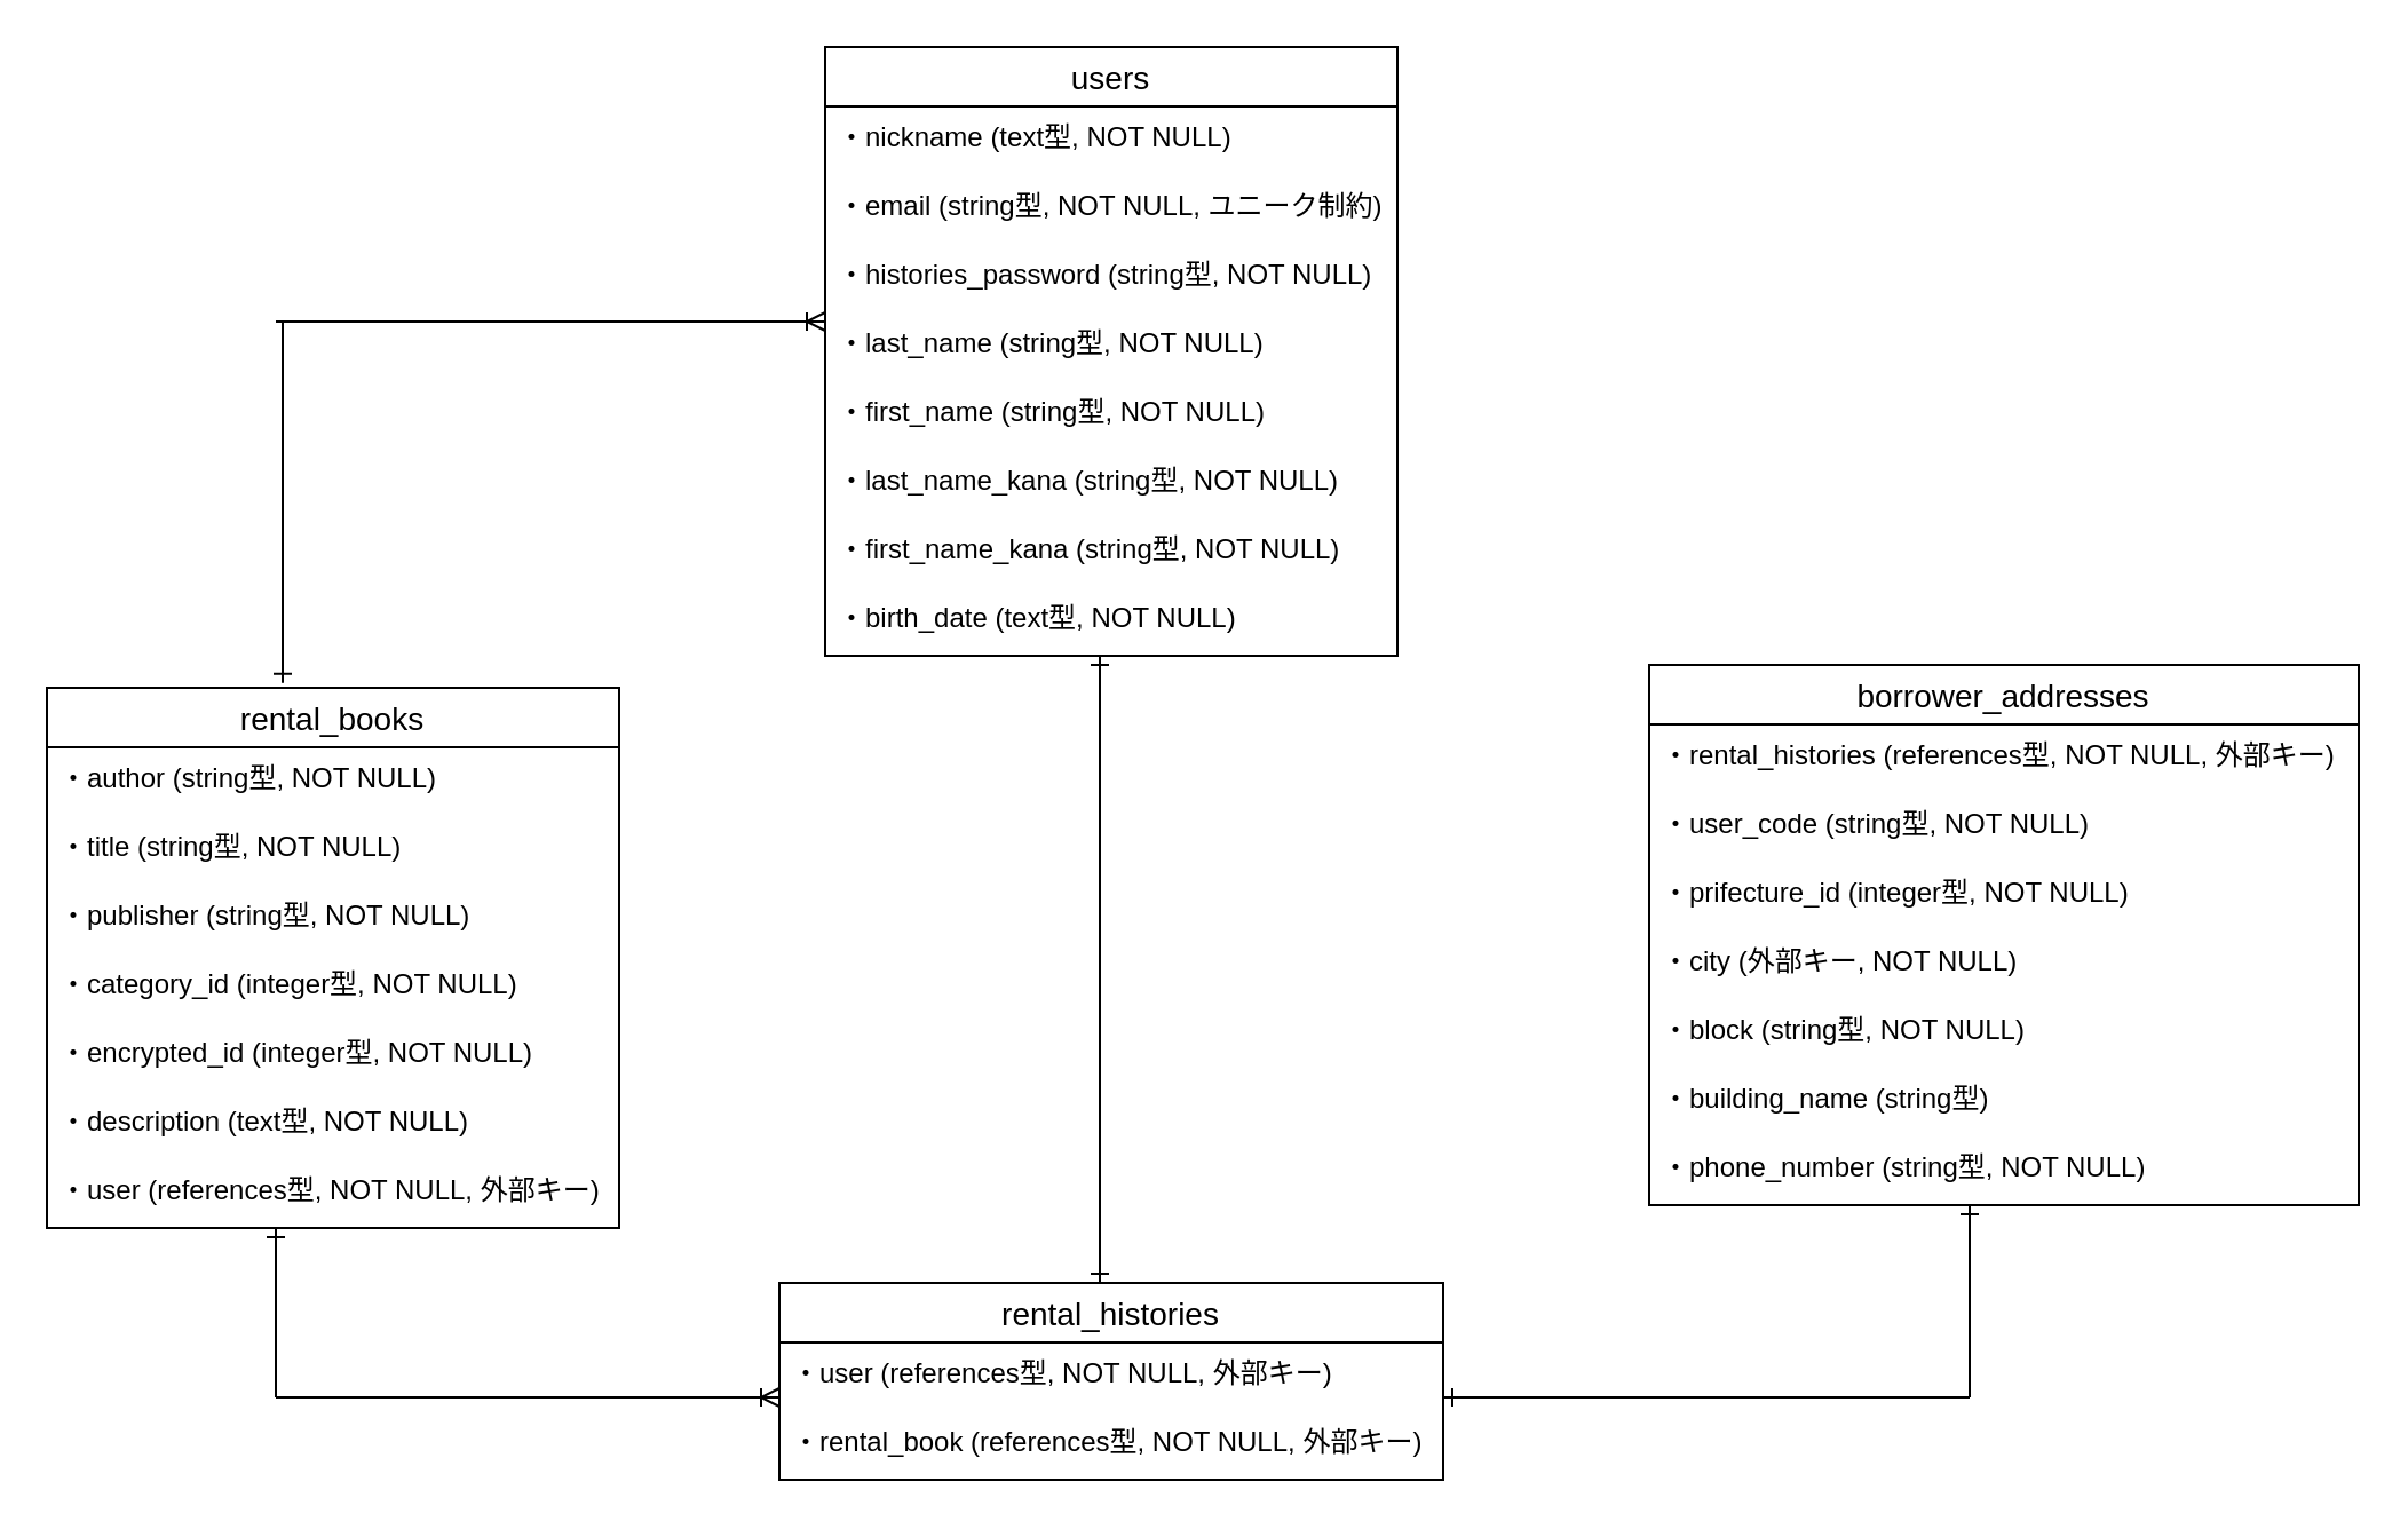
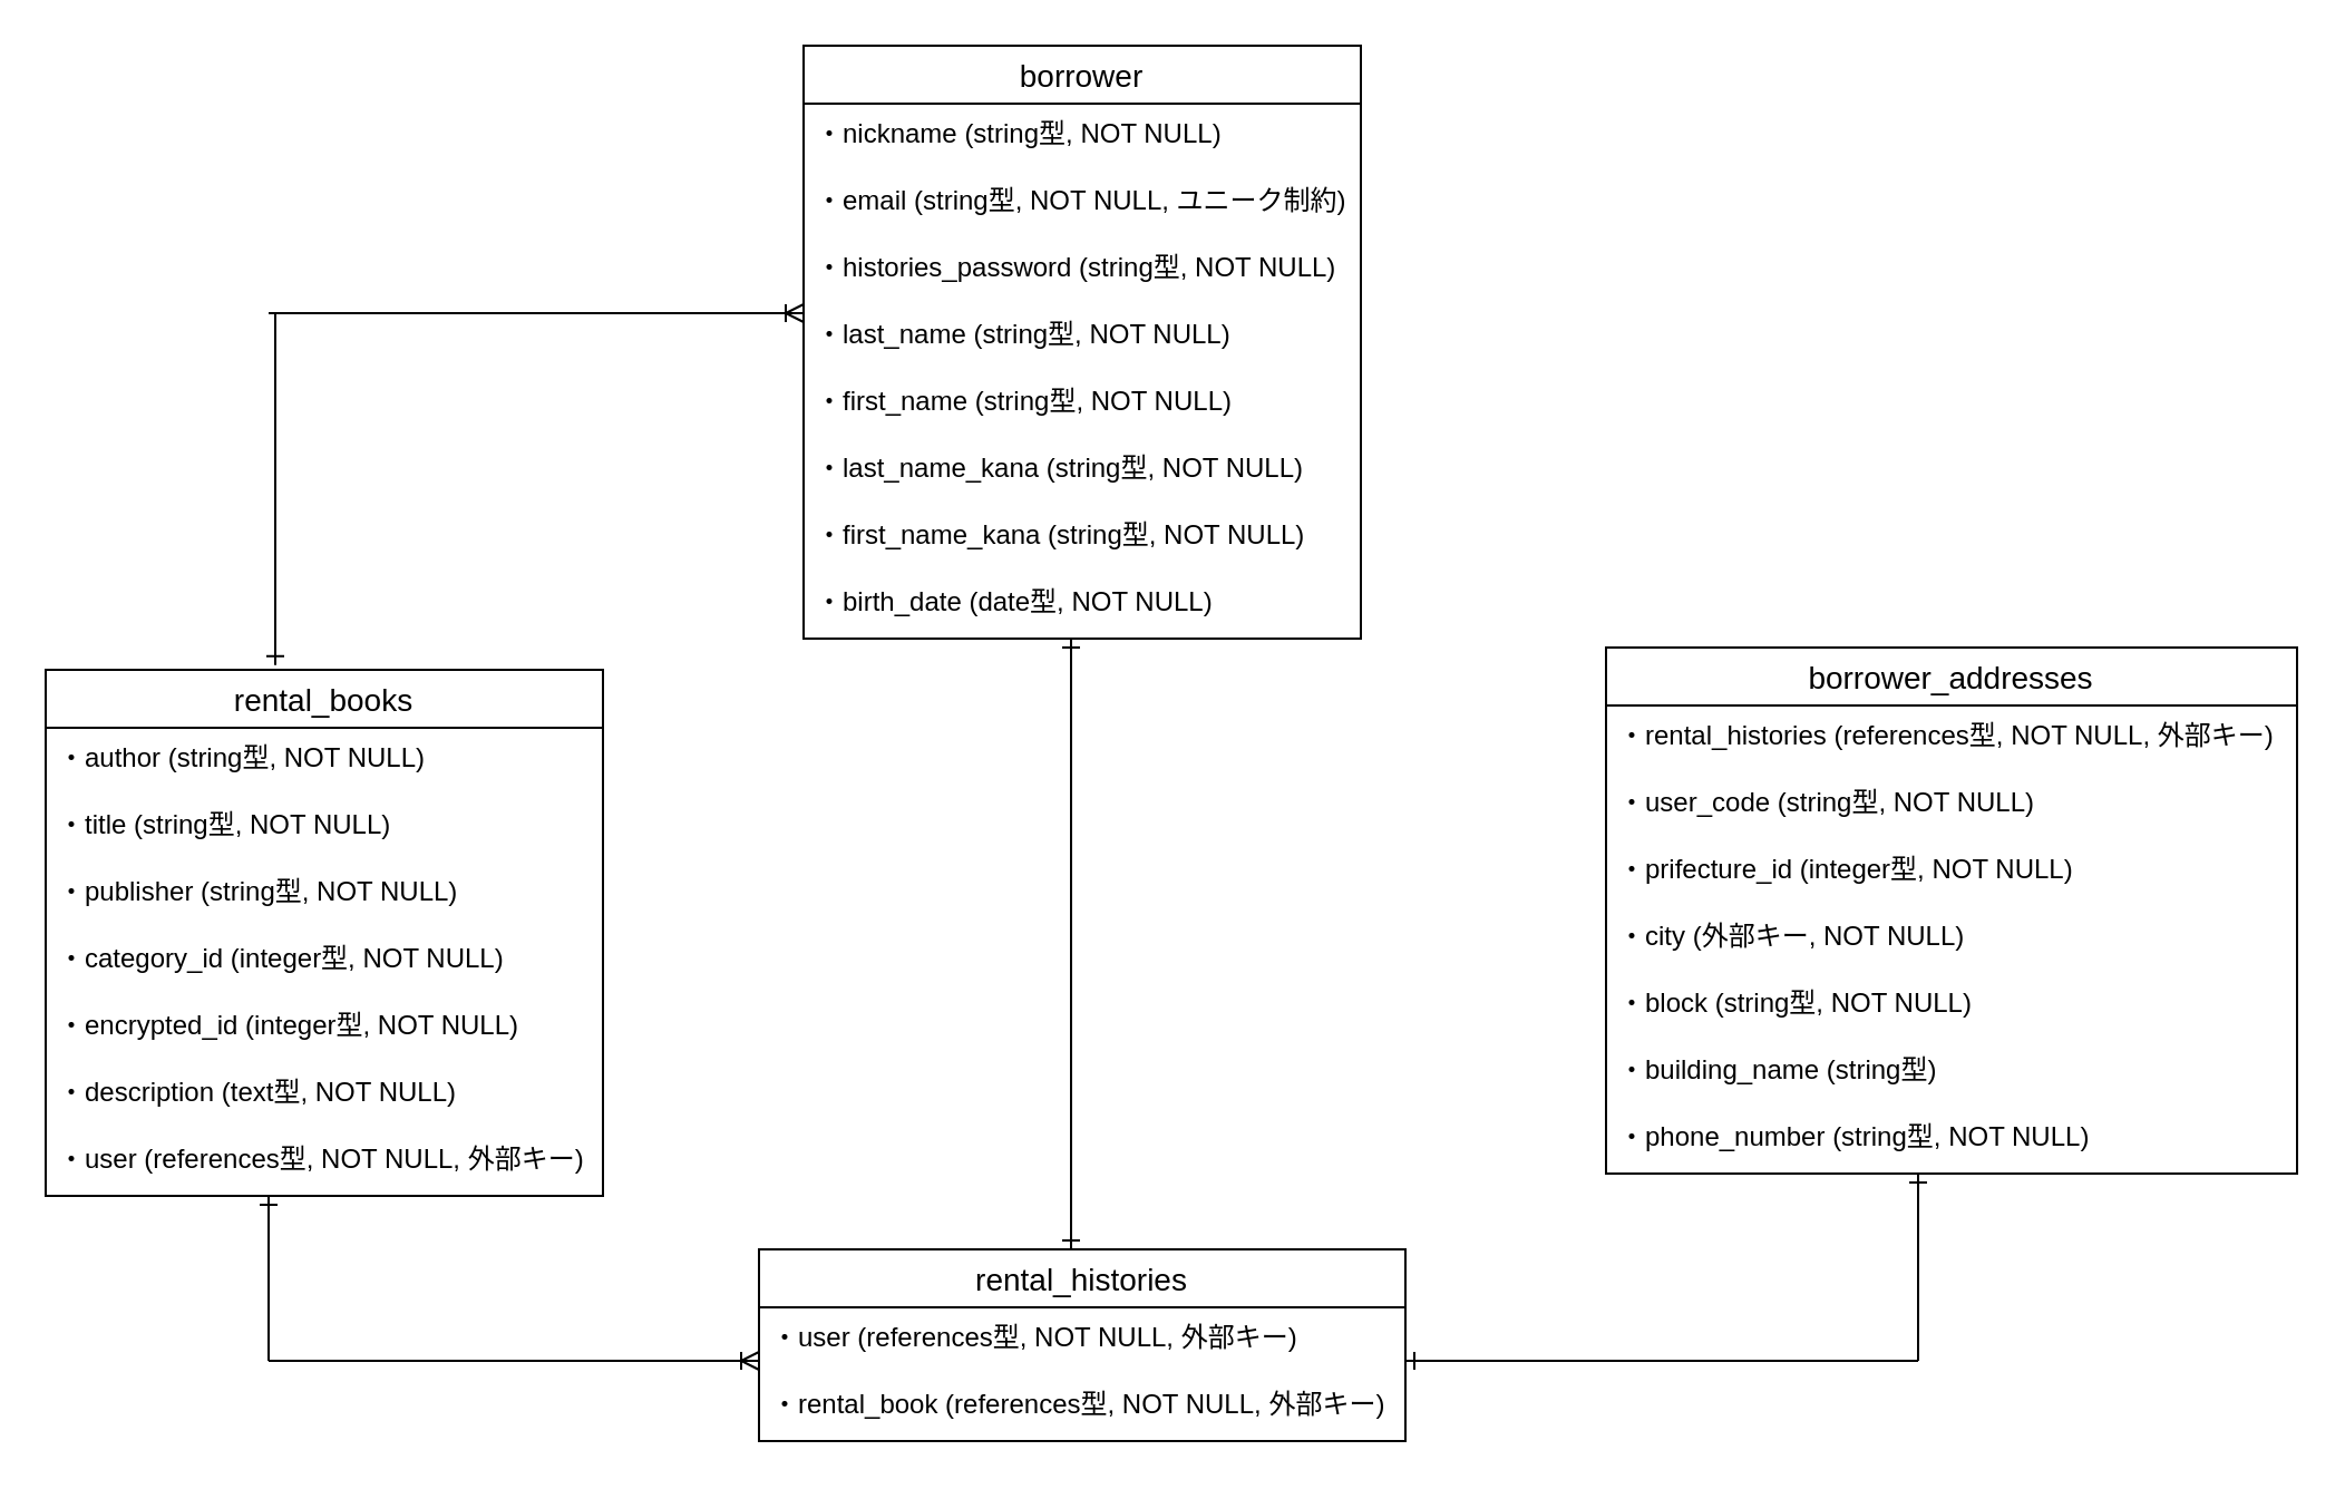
  <mxCell id="0" />
  <mxCell id="1" parent="0" />
- <mxCell id="2" value="users" style="swimlane;fontStyle=0;childLayout=stackLayout;horizontal=1;startSize=26;horizontalStack=0;resizeParent=1;resizeParentMax=0;resizeLast=0;collapsible=1;marginBottom=0;align=center;fontSize=14;" vertex="1" parent="1"><mxGeometry x="360" y="20" width="250" height="266" as="geometry" /></mxCell>
- <mxCell id="3" value="・nickname (text型, NOT NULL)" style="text;strokeColor=none;fillColor=none;spacingLeft=4;spacingRight=4;overflow=hidden;rotatable=0;points=[[0,0.5],[1,0.5]];portConstraint=eastwest;fontSize=12;" vertex="1" parent="2"><mxGeometry y="26" width="250" height="30" as="geometry" /></mxCell>
+ <mxCell id="2" value="borrower" style="swimlane;fontStyle=0;childLayout=stackLayout;horizontal=1;startSize=26;horizontalStack=0;resizeParent=1;resizeParentMax=0;resizeLast=0;collapsible=1;marginBottom=0;align=center;fontSize=14;" vertex="1" parent="1"><mxGeometry x="360" y="20" width="250" height="266" as="geometry" /></mxCell>
+ <mxCell id="3" value="・nickname (string型, NOT NULL)" style="text;strokeColor=none;fillColor=none;spacingLeft=4;spacingRight=4;overflow=hidden;rotatable=0;points=[[0,0.5],[1,0.5]];portConstraint=eastwest;fontSize=12;" vertex="1" parent="2"><mxGeometry y="26" width="250" height="30" as="geometry" /></mxCell>
  <mxCell id="4" value="・email (string型, NOT NULL, ユニーク制約)" style="text;strokeColor=none;fillColor=none;spacingLeft=4;spacingRight=4;overflow=hidden;rotatable=0;points=[[0,0.5],[1,0.5]];portConstraint=eastwest;fontSize=12;" vertex="1" parent="2"><mxGeometry y="56" width="250" height="30" as="geometry" /></mxCell>
  <mxCell id="5" value="・histories_password (string型, NOT NULL)" style="text;strokeColor=none;fillColor=none;spacingLeft=4;spacingRight=4;overflow=hidden;rotatable=0;points=[[0,0.5],[1,0.5]];portConstraint=eastwest;fontSize=12;" vertex="1" parent="2"><mxGeometry y="86" width="250" height="30" as="geometry" /></mxCell>
  <mxCell id="6" value="・last_name (string型, NOT NULL)" style="text;strokeColor=none;fillColor=none;spacingLeft=4;spacingRight=4;overflow=hidden;rotatable=0;points=[[0,0.5],[1,0.5]];portConstraint=eastwest;fontSize=12;" vertex="1" parent="2"><mxGeometry y="116" width="250" height="30" as="geometry" /></mxCell>
  <mxCell id="7" value="・first_name (string型, NOT NULL)" style="text;strokeColor=none;fillColor=none;spacingLeft=4;spacingRight=4;overflow=hidden;rotatable=0;points=[[0,0.5],[1,0.5]];portConstraint=eastwest;fontSize=12;" vertex="1" parent="2"><mxGeometry y="146" width="250" height="30" as="geometry" /></mxCell>
  <mxCell id="8" value="・last_name_kana (string型, NOT NULL)" style="text;strokeColor=none;fillColor=none;spacingLeft=4;spacingRight=4;overflow=hidden;rotatable=0;points=[[0,0.5],[1,0.5]];portConstraint=eastwest;fontSize=12;" vertex="1" parent="2"><mxGeometry y="176" width="250" height="30" as="geometry" /></mxCell>
  <mxCell id="9" value="・first_name_kana (string型, NOT NULL)" style="text;strokeColor=none;fillColor=none;spacingLeft=4;spacingRight=4;overflow=hidden;rotatable=0;points=[[0,0.5],[1,0.5]];portConstraint=eastwest;fontSize=12;" vertex="1" parent="2"><mxGeometry y="206" width="250" height="30" as="geometry" /></mxCell>
- <mxCell id="10" value="・birth_date (text型, NOT NULL)" style="text;strokeColor=none;fillColor=none;spacingLeft=4;spacingRight=4;overflow=hidden;rotatable=0;points=[[0,0.5],[1,0.5]];portConstraint=eastwest;fontSize=12;" vertex="1" parent="2"><mxGeometry y="236" width="250" height="30" as="geometry" /></mxCell>
+ <mxCell id="10" value="・birth_date (date型, NOT NULL)" style="text;strokeColor=none;fillColor=none;spacingLeft=4;spacingRight=4;overflow=hidden;rotatable=0;points=[[0,0.5],[1,0.5]];portConstraint=eastwest;fontSize=12;" vertex="1" parent="2"><mxGeometry y="236" width="250" height="30" as="geometry" /></mxCell>
  <mxCell id="11" value="rental_books" style="swimlane;fontStyle=0;childLayout=stackLayout;horizontal=1;startSize=26;horizontalStack=0;resizeParent=1;resizeParentMax=0;resizeLast=0;collapsible=1;marginBottom=0;align=center;fontSize=14;html=0;" vertex="1" parent="1"><mxGeometry x="20" y="300" width="250" height="236" as="geometry" /></mxCell>
  <mxCell id="12" value="・author (string型, NOT NULL)" style="text;strokeColor=none;fillColor=none;spacingLeft=4;spacingRight=4;overflow=hidden;rotatable=0;points=[[0,0.5],[1,0.5]];portConstraint=eastwest;fontSize=12;html=0;" vertex="1" parent="11"><mxGeometry y="26" width="250" height="30" as="geometry" /></mxCell>
  <mxCell id="13" value="・title (string型, NOT NULL)" style="text;strokeColor=none;fillColor=none;spacingLeft=4;spacingRight=4;overflow=hidden;rotatable=0;points=[[0,0.5],[1,0.5]];portConstraint=eastwest;fontSize=12;html=0;" vertex="1" parent="11"><mxGeometry y="56" width="250" height="30" as="geometry" /></mxCell>
  <mxCell id="14" value="・publisher (string型, NOT NULL)" style="text;strokeColor=none;fillColor=none;spacingLeft=4;spacingRight=4;overflow=hidden;rotatable=0;points=[[0,0.5],[1,0.5]];portConstraint=eastwest;fontSize=12;html=0;" vertex="1" parent="11"><mxGeometry y="86" width="250" height="30" as="geometry" /></mxCell>
  <mxCell id="15" value="・category_id (integer型, NOT NULL)" style="text;strokeColor=none;fillColor=none;spacingLeft=4;spacingRight=4;overflow=hidden;rotatable=0;points=[[0,0.5],[1,0.5]];portConstraint=eastwest;fontSize=12;html=0;" vertex="1" parent="11"><mxGeometry y="116" width="250" height="30" as="geometry" /></mxCell>
  <mxCell id="16" value="・encrypted_id (integer型, NOT NULL)" style="text;strokeColor=none;fillColor=none;spacingLeft=4;spacingRight=4;overflow=hidden;rotatable=0;points=[[0,0.5],[1,0.5]];portConstraint=eastwest;fontSize=12;html=0;" vertex="1" parent="11"><mxGeometry y="146" width="250" height="30" as="geometry" /></mxCell>
  <mxCell id="17" value="・description (text型, NOT NULL)" style="text;strokeColor=none;fillColor=none;spacingLeft=4;spacingRight=4;overflow=hidden;rotatable=0;points=[[0,0.5],[1,0.5]];portConstraint=eastwest;fontSize=12;html=0;" vertex="1" parent="11"><mxGeometry y="176" width="250" height="30" as="geometry" /></mxCell>
  <mxCell id="18" value="・user (references型, NOT NULL, 外部キー)" style="text;strokeColor=none;fillColor=none;spacingLeft=4;spacingRight=4;overflow=hidden;rotatable=0;points=[[0,0.5],[1,0.5]];portConstraint=eastwest;fontSize=12;html=0;" vertex="1" parent="11"><mxGeometry y="206" width="250" height="30" as="geometry" /></mxCell>
  <mxCell id="19" value="rental_histories" style="swimlane;fontStyle=0;childLayout=stackLayout;horizontal=1;startSize=26;horizontalStack=0;resizeParent=1;resizeParentMax=0;resizeLast=0;collapsible=1;marginBottom=0;align=center;fontSize=14;html=0;" vertex="1" parent="1"><mxGeometry x="340" y="560" width="290" height="86" as="geometry" /></mxCell>
  <mxCell id="20" value="・user (references型, NOT NULL, 外部キー)" style="text;strokeColor=none;fillColor=none;spacingLeft=4;spacingRight=4;overflow=hidden;rotatable=0;points=[[0,0.5],[1,0.5]];portConstraint=eastwest;fontSize=12;html=0;" vertex="1" parent="19"><mxGeometry y="26" width="290" height="30" as="geometry" /></mxCell>
  <mxCell id="21" value="・rental_book (references型, NOT NULL, 外部キー)" style="text;strokeColor=none;fillColor=none;spacingLeft=4;spacingRight=4;overflow=hidden;rotatable=0;points=[[0,0.5],[1,0.5]];portConstraint=eastwest;fontSize=12;html=0;" vertex="1" parent="19"><mxGeometry y="56" width="290" height="30" as="geometry" /></mxCell>
  <mxCell id="22" value="borrower_addresses" style="swimlane;fontStyle=0;childLayout=stackLayout;horizontal=1;startSize=26;horizontalStack=0;resizeParent=1;resizeParentMax=0;resizeLast=0;collapsible=1;marginBottom=0;align=center;fontSize=14;html=0;" vertex="1" parent="1"><mxGeometry x="720" y="290" width="310" height="236" as="geometry" /></mxCell>
  <mxCell id="23" value="・rental_histories (references型, NOT NULL, 外部キー)" style="text;strokeColor=none;fillColor=none;spacingLeft=4;spacingRight=4;overflow=hidden;rotatable=0;points=[[0,0.5],[1,0.5]];portConstraint=eastwest;fontSize=12;html=0;" vertex="1" parent="22"><mxGeometry y="26" width="310" height="30" as="geometry" /></mxCell>
  <mxCell id="24" value="・user_code (string型, NOT NULL)" style="text;strokeColor=none;fillColor=none;spacingLeft=4;spacingRight=4;overflow=hidden;rotatable=0;points=[[0,0.5],[1,0.5]];portConstraint=eastwest;fontSize=12;html=0;" vertex="1" parent="22"><mxGeometry y="56" width="310" height="30" as="geometry" /></mxCell>
  <mxCell id="25" value="・prifecture_id (integer型, NOT NULL)" style="text;strokeColor=none;fillColor=none;spacingLeft=4;spacingRight=4;overflow=hidden;rotatable=0;points=[[0,0.5],[1,0.5]];portConstraint=eastwest;fontSize=12;html=0;" vertex="1" parent="22"><mxGeometry y="86" width="310" height="30" as="geometry" /></mxCell>
  <mxCell id="26" value="・city (外部キー, NOT NULL)" style="text;strokeColor=none;fillColor=none;spacingLeft=4;spacingRight=4;overflow=hidden;rotatable=0;points=[[0,0.5],[1,0.5]];portConstraint=eastwest;fontSize=12;html=0;" vertex="1" parent="22"><mxGeometry y="116" width="310" height="30" as="geometry" /></mxCell>
  <mxCell id="27" value="・block (string型, NOT NULL)" style="text;strokeColor=none;fillColor=none;spacingLeft=4;spacingRight=4;overflow=hidden;rotatable=0;points=[[0,0.5],[1,0.5]];portConstraint=eastwest;fontSize=12;html=0;" vertex="1" parent="22"><mxGeometry y="146" width="310" height="30" as="geometry" /></mxCell>
  <mxCell id="28" value="・building_name (string型)" style="text;strokeColor=none;fillColor=none;spacingLeft=4;spacingRight=4;overflow=hidden;rotatable=0;points=[[0,0.5],[1,0.5]];portConstraint=eastwest;fontSize=12;html=0;" vertex="1" parent="22"><mxGeometry y="176" width="310" height="30" as="geometry" /></mxCell>
  <mxCell id="29" value="・phone_number (string型, NOT NULL)" style="text;strokeColor=none;fillColor=none;spacingLeft=4;spacingRight=4;overflow=hidden;rotatable=0;points=[[0,0.5],[1,0.5]];portConstraint=eastwest;fontSize=12;html=0;" vertex="1" parent="22"><mxGeometry y="206" width="310" height="30" as="geometry" /></mxCell>
  <mxCell id="30" value="" style="fontSize=12;html=1;endArrow=ERone;endFill=1;entryX=0.412;entryY=-0.009;entryDx=0;entryDy=0;entryPerimeter=0;" edge="1" parent="1" target="11"><mxGeometry width="100" height="100" relative="1" as="geometry"><mxPoint x="123" y="140" as="sourcePoint" /><mxPoint x="140" y="270" as="targetPoint" /></mxGeometry></mxCell>
  <mxCell id="31" value="" style="fontSize=12;html=1;endArrow=ERoneToMany;" edge="1" parent="1"><mxGeometry width="100" height="100" relative="1" as="geometry"><mxPoint x="120" y="140" as="sourcePoint" /><mxPoint x="360" y="140" as="targetPoint" /></mxGeometry></mxCell>
  <mxCell id="32" value="" style="fontSize=12;html=1;endArrow=ERone;endFill=1;" edge="1" parent="1"><mxGeometry width="100" height="100" relative="1" as="geometry"><mxPoint x="120" y="610" as="sourcePoint" /><mxPoint x="120" y="536" as="targetPoint" /></mxGeometry></mxCell>
  <mxCell id="33" value="" style="fontSize=12;html=1;endArrow=ERoneToMany;" edge="1" parent="1"><mxGeometry width="100" height="100" relative="1" as="geometry"><mxPoint x="120" y="610" as="sourcePoint" /><mxPoint x="340" y="610" as="targetPoint" /></mxGeometry></mxCell>
  <mxCell id="34" value="" style="fontSize=12;html=1;endArrow=ERone;endFill=1;" edge="1" parent="1"><mxGeometry width="100" height="100" relative="1" as="geometry"><mxPoint x="480" y="426" as="sourcePoint" /><mxPoint x="480" y="286" as="targetPoint" /><Array as="points"><mxPoint x="480" y="386" /><mxPoint x="480" y="360" /><mxPoint x="480" y="326" /></Array></mxGeometry></mxCell>
  <mxCell id="35" value="" style="fontSize=12;html=1;endArrow=ERone;endFill=1;" edge="1" parent="1"><mxGeometry width="100" height="100" relative="1" as="geometry"><mxPoint x="480" y="420" as="sourcePoint" /><mxPoint x="480" y="560" as="targetPoint" /></mxGeometry></mxCell>
  <mxCell id="36" value="" style="fontSize=12;html=1;endArrow=ERone;endFill=1;" edge="1" parent="1"><mxGeometry width="100" height="100" relative="1" as="geometry"><mxPoint x="860" y="610" as="sourcePoint" /><mxPoint x="860" y="526" as="targetPoint" /></mxGeometry></mxCell>
  <mxCell id="37" value="" style="fontSize=12;html=1;endArrow=ERone;endFill=1;" edge="1" parent="1"><mxGeometry width="100" height="100" relative="1" as="geometry"><mxPoint x="860" y="610" as="sourcePoint" /><mxPoint x="630" y="610" as="targetPoint" /></mxGeometry></mxCell>
